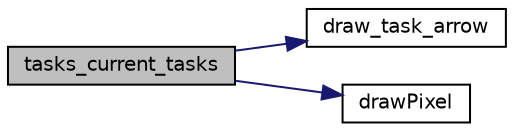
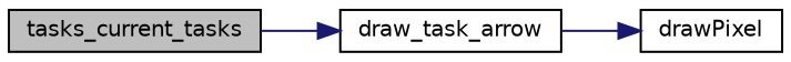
  digraph {
    rankdir=LR
    node [color=black fillcolor=white fontname=Helvetica fontsize=10 shape=record style=filled]
    edge [color=midnightblue fontname=Helvetica fontsize=10 labelfontname=Helvetica labelfontsize=10 style=solid]
    n1 [fillcolor=grey75 fontcolor=black height=0.2 label=tasks_current_tasks width=0.4]
    n2 [height=0.2 label=draw_task_arrow width=0.4]
    n3 [height=0.2 label=drawPixel width=0.4]
    n1 -> n2
-   n1 -> n3
+   n2 -> n3
  }
